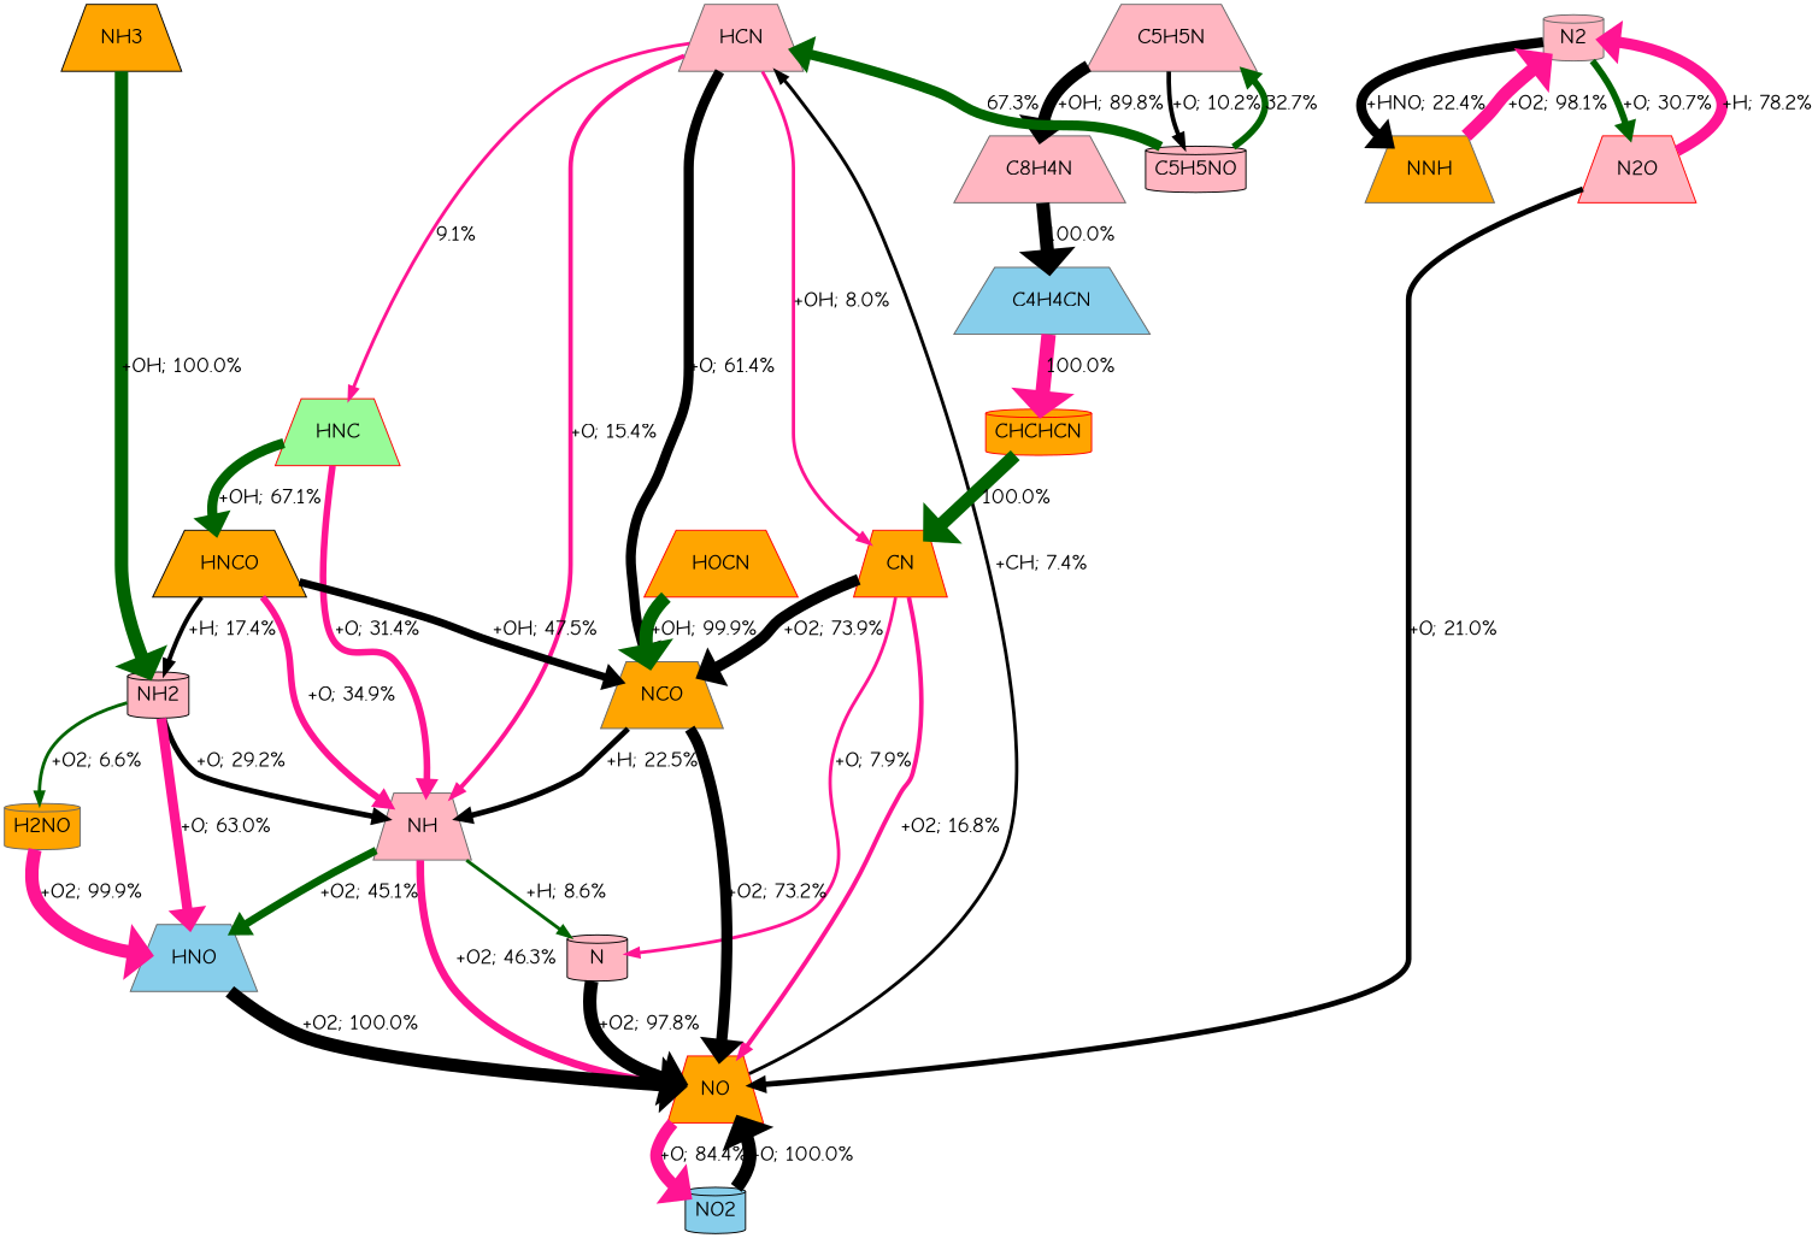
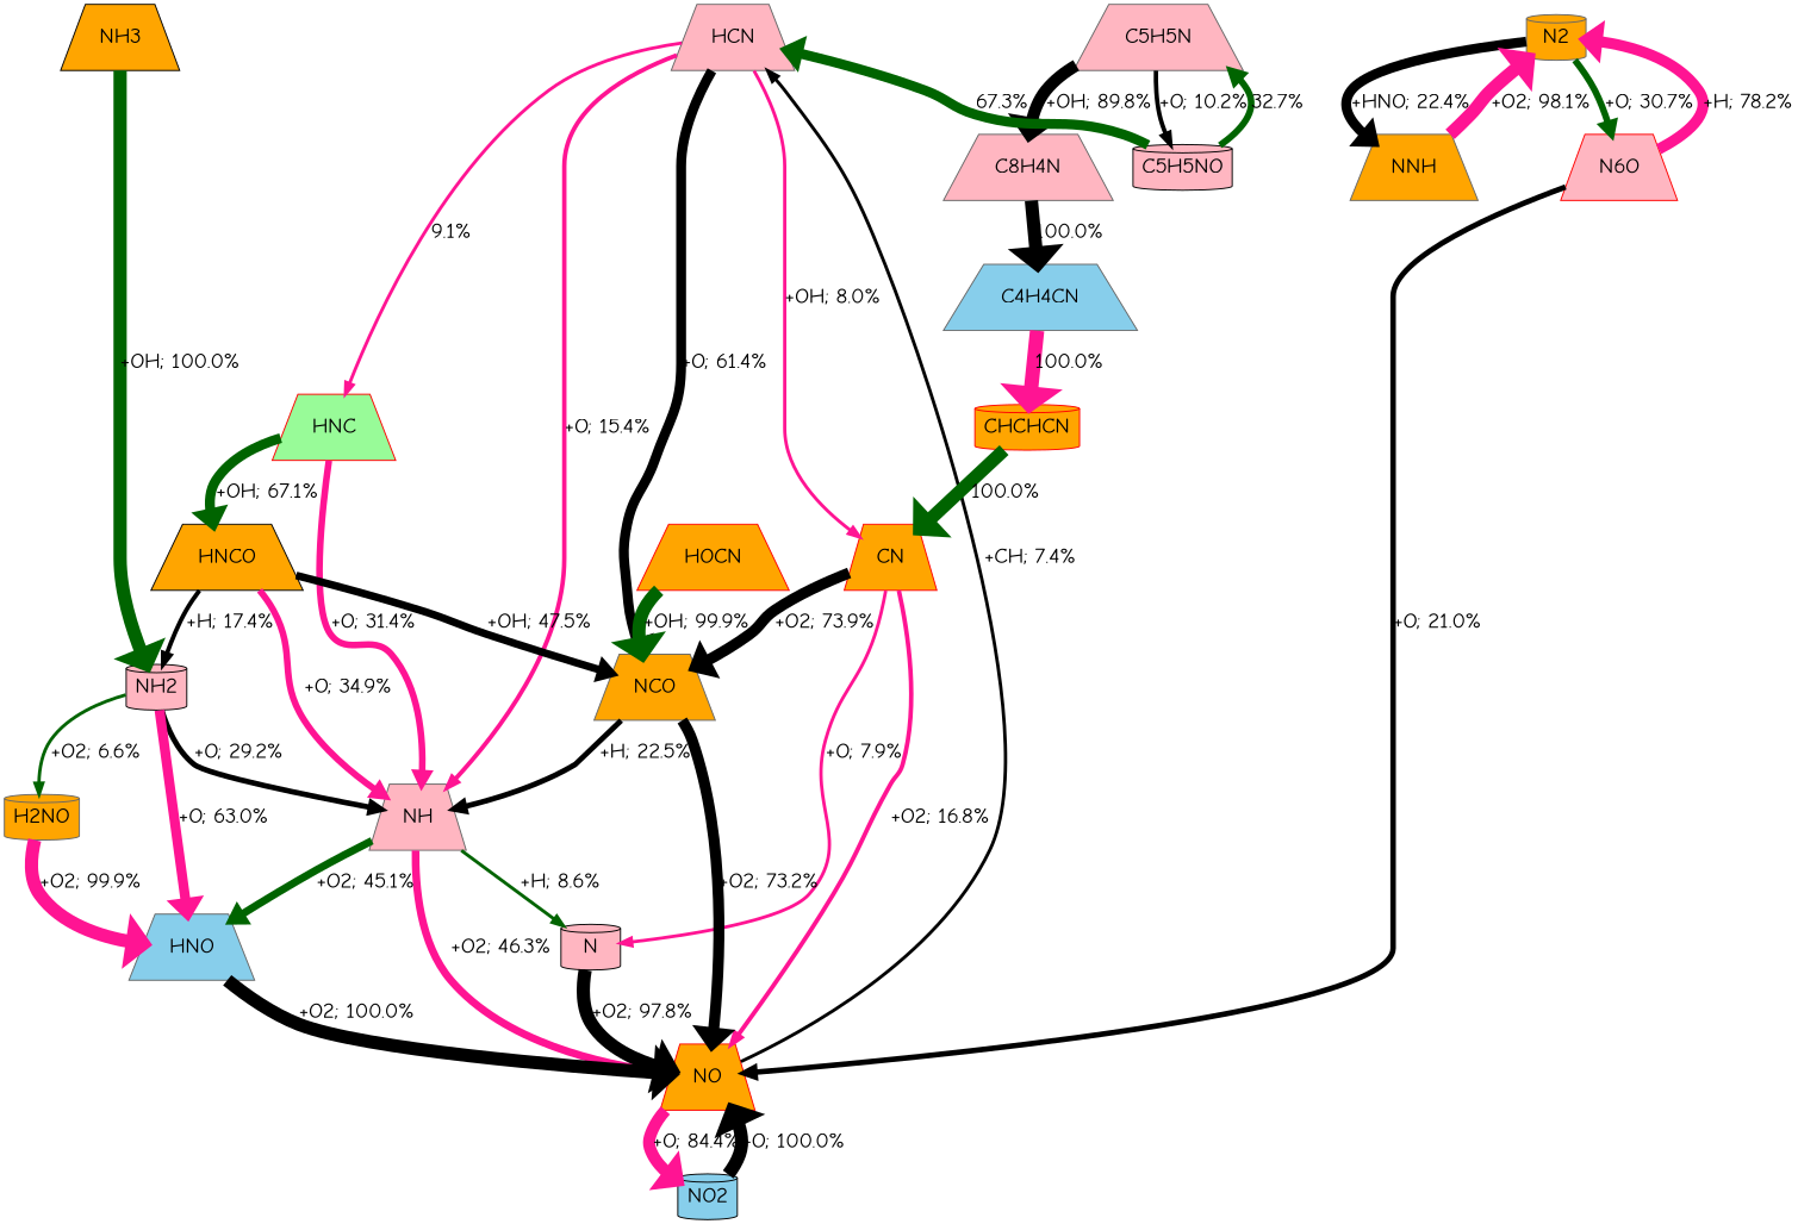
  digraph {
    b="0,0,1558,558"
    fontname="Comic Neue"
    rankdir=TB
    node [color=gray40 fillcolor=orange fontname="Comic Neue" fontsize=20 shape=trapezium style=filled]
    edge [color=black fontcolor=black fontname="Comic Neue" fontsize=20 penwidth=12 style=solid]
    HCN [fillcolor=lightpink]
    C5H5N [fillcolor=lightpink]
    NH3 [color=black]
-   N2 [fillcolor=lightpink shape=cylinder]
+   N2 [shape=cylinder]
    NH [fillcolor=lightpink]
    HNC [color=red fillcolor=palegreen]
    CN [color=red]
    NCO
    n9 [fillcolor=lightpink label=C8H4N]
    C5H5NO [color=black fillcolor=lightpink shape=cylinder]
    NH2 [color=black fillcolor=lightpink shape=cylinder]
    NNH
-   N2O [color=red fillcolor=lightpink]
+   N2O [color=red fillcolor=lightpink label=N6O]
    NO [color=red]
    NO2 [color=black fillcolor=skyblue shape=cylinder]
    HNO [fillcolor=skyblue]
    N [color=black fillcolor=lightpink shape=cylinder]
    HNCO [color=black]
    HOCN [color=red]
    C4H4CN [fillcolor=skyblue]
    CHCHCN [color=red shape=cylinder]
    H2NO [shape=cylinder]
    subgraph sub_1 {
      rank=source
      HCN
      C5H5N
      NH3
      N2
    }
    HCN -> NH [color=deeppink label="+O; 15.4%" penwidth=4]
    HCN -> HNC [color=deeppink label="9.1%" penwidth=3]
    HCN -> CN [color=deeppink label="+OH; 8.0%" penwidth=3 style=bold]
    HCN -> NCO [label="+O; 61.4%" penwidth=9 style=bold]
    C5H5N -> n9 [label="+OH; 89.8%" penwidth=11 style=bold]
    C5H5N -> C5H5NO [label="+O; 10.2%" penwidth=4]
    NH3 -> NH2 [color=darkgreen label="+OH; 100.0%"]
    N2 -> NNH [label="+HNO; 22.4%" penwidth=9 style=bold]
    N2 -> N2O [color=darkgreen label="+O; 30.7%" penwidth=6]
    NH -> NO [color=deeppink label="+O2; 46.3%" penwidth=7 style=bold]
    NH -> HNO [color=darkgreen label="+O2; 45.1%" penwidth=7 style=bold]
    NH -> N [color=darkgreen label="+H; 8.6%" penwidth=3]
    HNC -> NH [color=deeppink label="+O; 31.4%" penwidth=6]
    HNC -> HNCO [color=darkgreen label="+OH; 67.1%" penwidth=9 style=bold]
    CN -> NCO [label="+O2; 73.9%" penwidth=10]
    CN -> NO [color=deeppink label="+O2; 16.8%" penwidth=4]
    CN -> N [color=deeppink label="+O; 7.9%" penwidth=3]
    NCO -> NH [label="+H; 22.5%" penwidth=5]
    NCO -> NO [label="+O2; 73.2%" penwidth=10]
    n9 -> C4H4CN [label="100.0%"]
    C5H5NO -> HCN [color=darkgreen label="67.3%" penwidth=9]
    C5H5NO -> C5H5N [color=darkgreen label="32.7%" penwidth=6 style=bold]
    NH2 -> NH [label="+O; 29.2%" penwidth=5]
    NH2 -> HNO [color=deeppink label="+O; 63.0%" penwidth=9]
    NH2 -> H2NO [color=darkgreen label="+O2; 6.6%" penwidth=3]
    NNH -> N2 [color=deeppink label="+O2; 98.1%"]
    N2O -> N2 [color=deeppink label="+H; 78.2%" penwidth=10]
    N2O -> NO [label="+O; 21.0%" penwidth=5]
    NO -> HCN [label="+CH; 7.4%" penwidth=3]
    NO -> NO2 [color=deeppink label="+O; 84.4%" penwidth=11]
    NO2 -> NO [label="+O; 100.0%"]
    HNO -> NO [label="+O2; 100.0%" style=bold]
    N -> NO [label="+O2; 97.8%" style=bold]
    HNCO -> NH [color=deeppink label="+O; 34.9%" penwidth=6]
    HNCO -> NCO [label="+OH; 47.5%" penwidth=7]
    HNCO -> NH2 [label="+H; 17.4%" penwidth=4 style=bold]
    HOCN -> NCO [color=darkgreen label="+OH; 99.9%" style=bold]
    C4H4CN -> CHCHCN [color=deeppink label="100.0%" penwidth=13]
    CHCHCN -> CN [color=darkgreen label="100.0%"]
    H2NO -> HNO [color=deeppink label="+O2; 99.9%" style=bold]
  }
